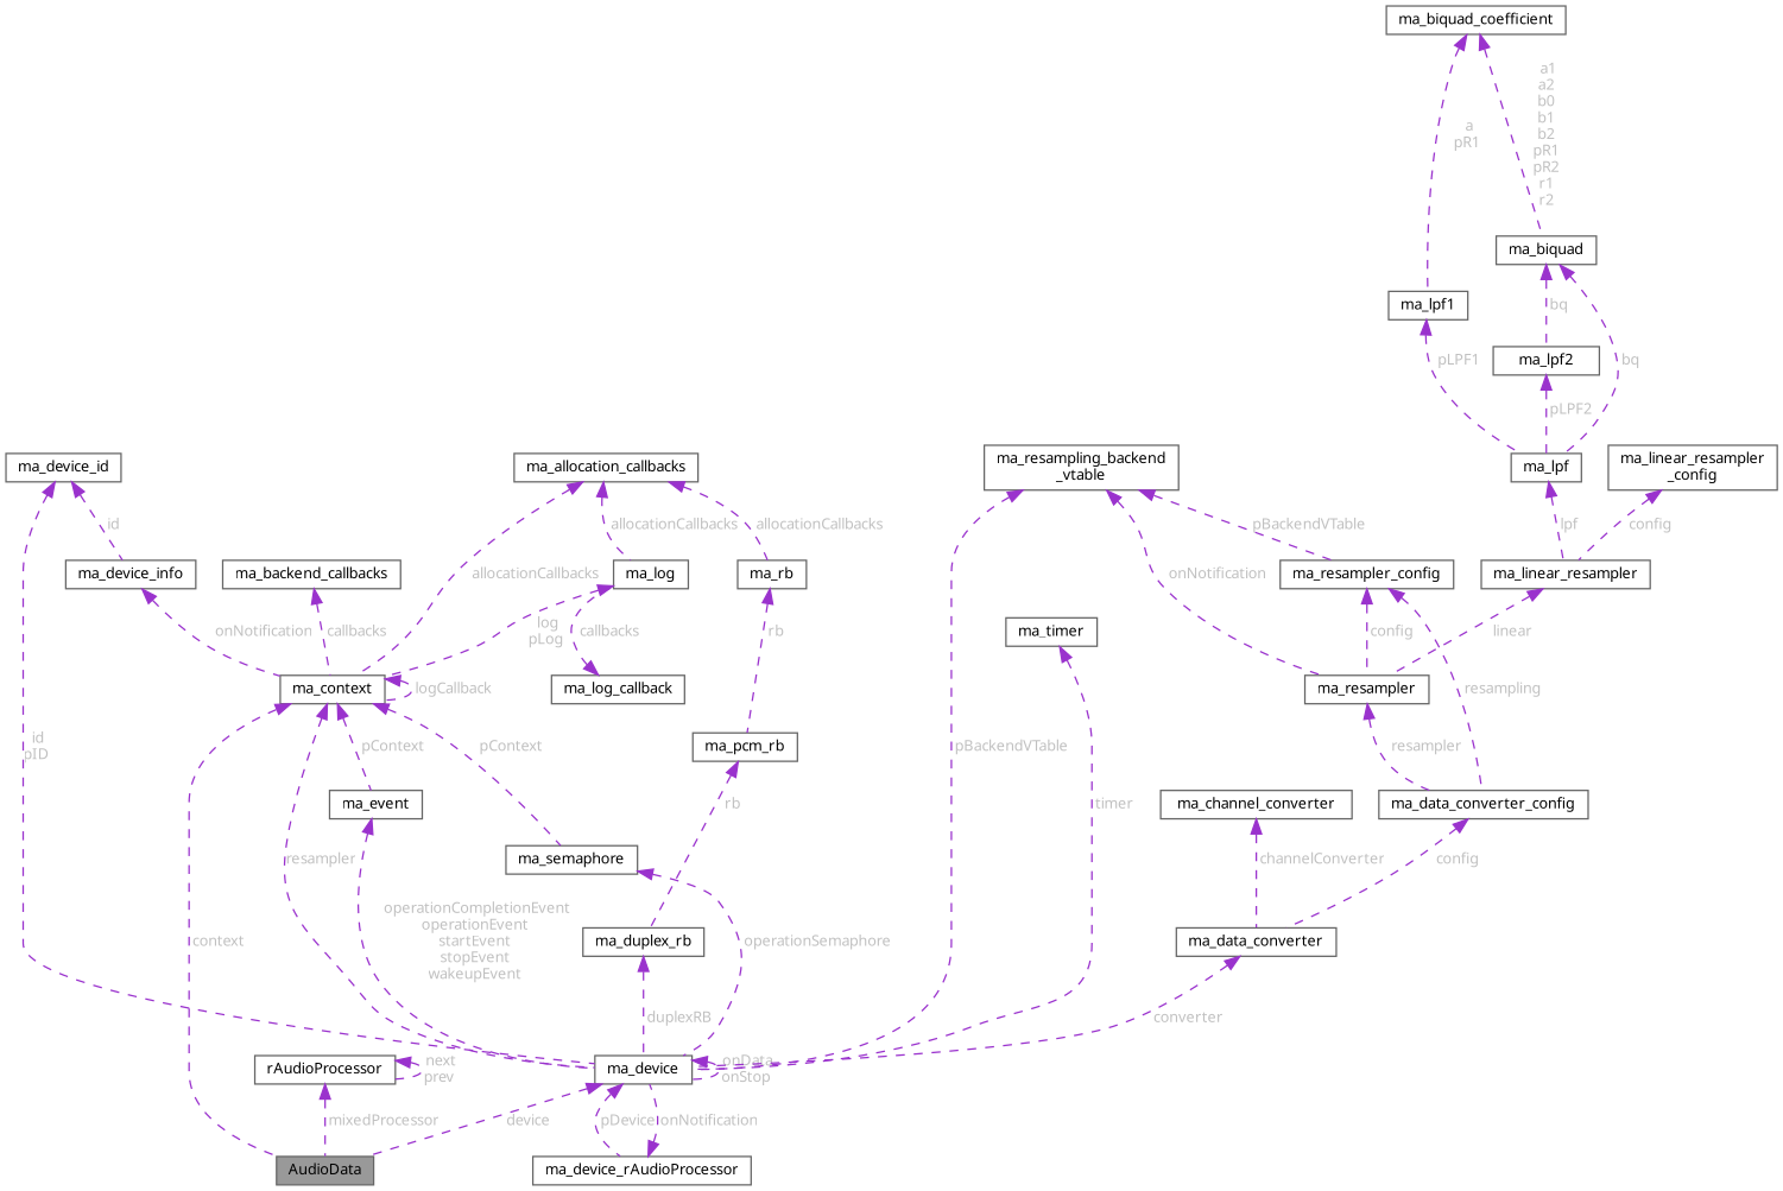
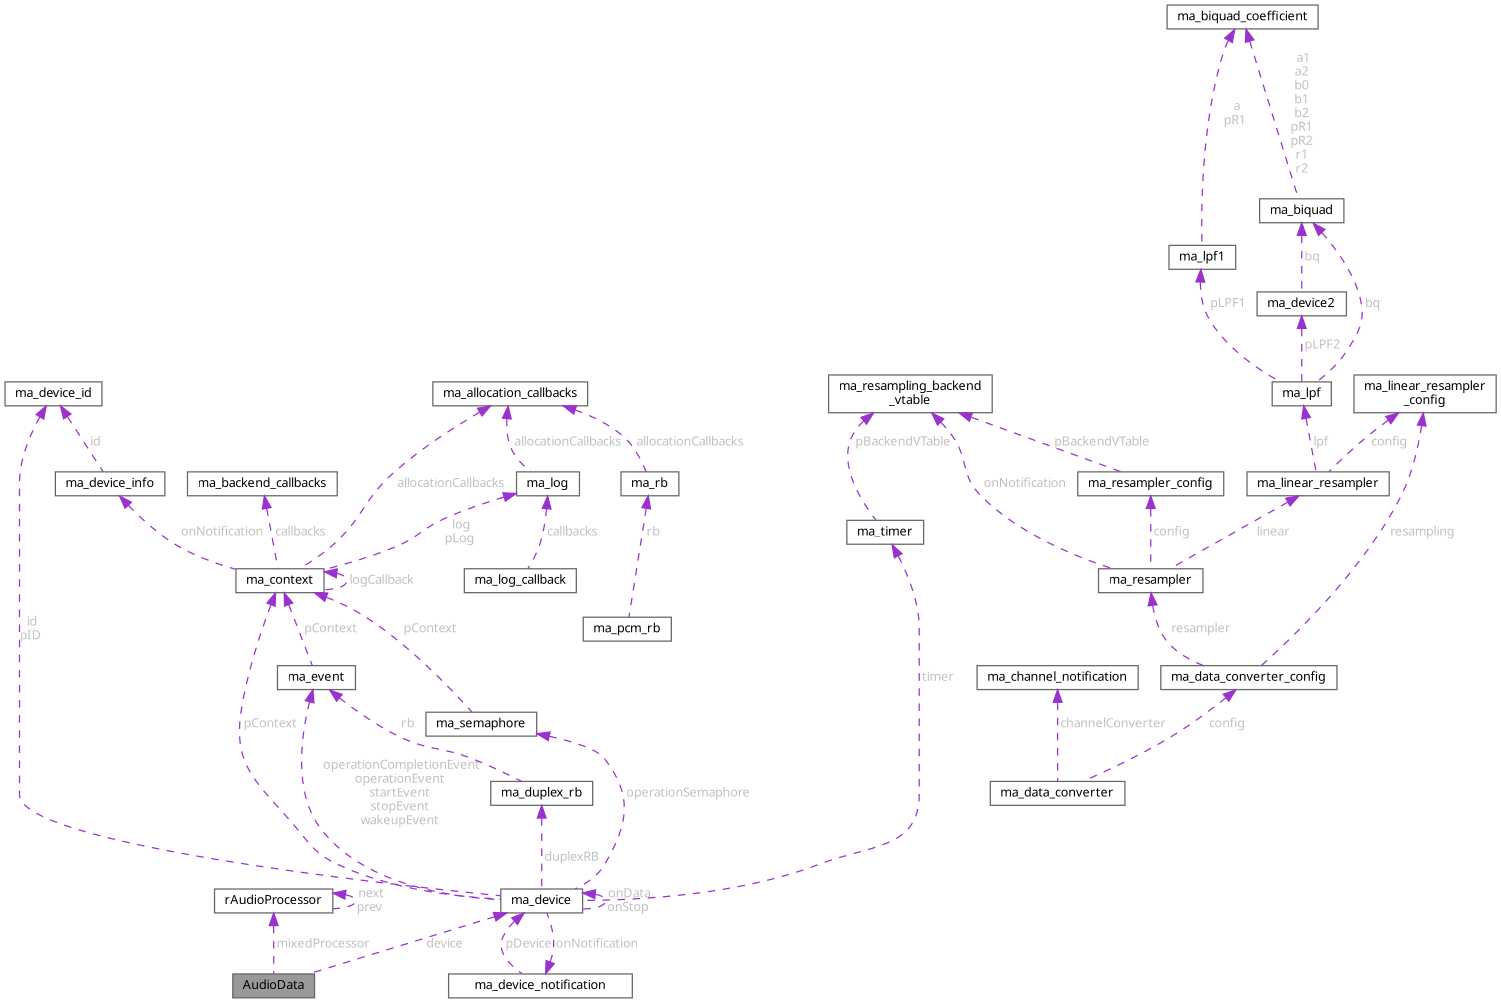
  digraph {
    fontname="Noto Sans"
    rankdir=TB
    node [color=gray40 fillcolor=white fontname="Noto Sans" fontsize=10 shape=box style=filled]
    edge [color=darkorchid3 dir=back fontcolor=grey fontname="Noto Sans" fontsize=10 labelfontname=Helvetica labelfontsize=10 style=dashed]
    n1 [fillcolor=grey60 fontcolor=black height=0.2 label=AudioData width=0.4]
    n2 [height=0.2 label=ma_context width=0.4]
    n3 [height=0.2 label=ma_device width=0.4]
    n4 [height=0.2 label=ma_event width=0.4]
    n5 [height=0.2 label=ma_semaphore width=0.4]
-   n6 [height=0.2 label=ma_device_rAudioProcessor width=0.4]
+   n6 [height=0.2 label=ma_device_notification width=0.4]
    n7 [height=0.2 label=ma_backend_callbacks width=0.4]
    n8 [height=0.2 label=ma_log width=0.4]
    n9 [height=0.2 label=ma_log_callback width=0.4]
    n10 [height=0.2 label=ma_allocation_callbacks width=0.4]
    n11 [height=0.2 label=ma_rb width=0.4]
    n12 [height=0.2 label=ma_pcm_rb width=0.4]
    n13 [height=0.2 label=ma_device_info width=0.4]
    n14 [height=0.2 label=ma_device_id width=0.4]
    n15 [height=0.2 label=ma_duplex_rb width=0.4]
    n16 [height=0.2 label="ma_resampling_backend\l_vtable" width=0.4]
    n17 [height=0.2 label=ma_resampler width=0.4]
    n18 [height=0.2 label=ma_resampler_config width=0.4]
    n19 [height=0.2 label=ma_data_converter_config width=0.4]
    n20 [height=0.2 label=ma_data_converter width=0.4]
-   n21 [height=0.2 label=ma_channel_converter width=0.4]
+   n21 [height=0.2 label=ma_channel_notification width=0.4]
    n22 [height=0.2 label=ma_linear_resampler width=0.4]
    n23 [height=0.2 label="ma_linear_resampler\l_config" width=0.4]
    n24 [height=0.2 label=ma_lpf width=0.4]
    n25 [height=0.2 label=ma_lpf1 width=0.4]
    n26 [height=0.2 label=ma_biquad_coefficient width=0.4]
    n27 [height=0.2 label=ma_biquad width=0.4]
-   n28 [height=0.2 label=ma_lpf2 width=0.4]
+   n28 [height=0.2 label=ma_device2 width=0.4]
    n29 [height=0.2 label=ma_timer width=0.4]
    n30 [height=0.2 label=rAudioProcessor width=0.4]
-   n2 -> n1 [label=" context"]
    n2 -> n2 [label=" logCallback"]
-   n2 -> n3 [label=" resampler"]
+   n2 -> n3 [label=" pContext"]
    n2 -> n4 [label=" pContext"]
    n2 -> n5 [label=" pContext"]
    n3 -> n1 [label=" device"]
    n3 -> n3 [label=" onData\nonStop"]
    n3 -> n6 [label=" pDevice"]
    n4 -> n3 [label=" operationCompletionEvent\noperationEvent\nstartEvent\nstopEvent\nwakeupEvent"]
    n5 -> n3 [label=" operationSemaphore"]
    n6 -> n3 [label=" onNotification"]
    n7 -> n2 [label=" callbacks"]
    n8 -> n2 [label=" log\npLog"]
-   n9 -> n8 [label=" callbacks"]
+   n8 -> n9 [label=" callbacks"]
    n10 -> n2 [label=" allocationCallbacks"]
    n10 -> n8 [label=" allocationCallbacks"]
    n10 -> n11 [label=" allocationCallbacks"]
    n11 -> n12 [label=" rb"]
-   n12 -> n15 [label=" rb"]
+   n4 -> n15 [label=" rb"]
    n13 -> n2 [label=" onNotification"]
    n14 -> n3 [label=" id\npID"]
    n14 -> n13 [label=" id"]
    n15 -> n3 [label=" duplexRB"]
-   n16 -> n3 [label=" pBackendVTable"]
+   n16 -> n29 [label=" pBackendVTable"]
    n16 -> n17 [label=" onNotification"]
    n16 -> n18 [label=" pBackendVTable"]
    n17 -> n19 [label=" resampler"]
    n18 -> n17 [label=" config"]
-   n18 -> n19 [label=" resampling"]
+   n23 -> n19 [label=" resampling"]
    n19 -> n20 [label=" config"]
-   n20 -> n3 [label=" converter"]
    n21 -> n20 [label=" channelConverter"]
    n22 -> n17 [label=" linear"]
    n23 -> n22 [label=" config"]
    n24 -> n22 [label=" lpf"]
    n25 -> n24 [label=" pLPF1"]
    n26 -> n25 [label=" a\npR1"]
    n26 -> n27 [label=" a1\na2\nb0\nb1\nb2\npR1\npR2\nr1\nr2"]
    n27 -> n24 [label=" bq"]
    n27 -> n28 [label=" bq"]
    n28 -> n24 [label=" pLPF2"]
    n29 -> n3 [label=" timer"]
    n30 -> n1 [label=" mixedProcessor"]
    n30 -> n30 [label=" next\nprev"]
  }
